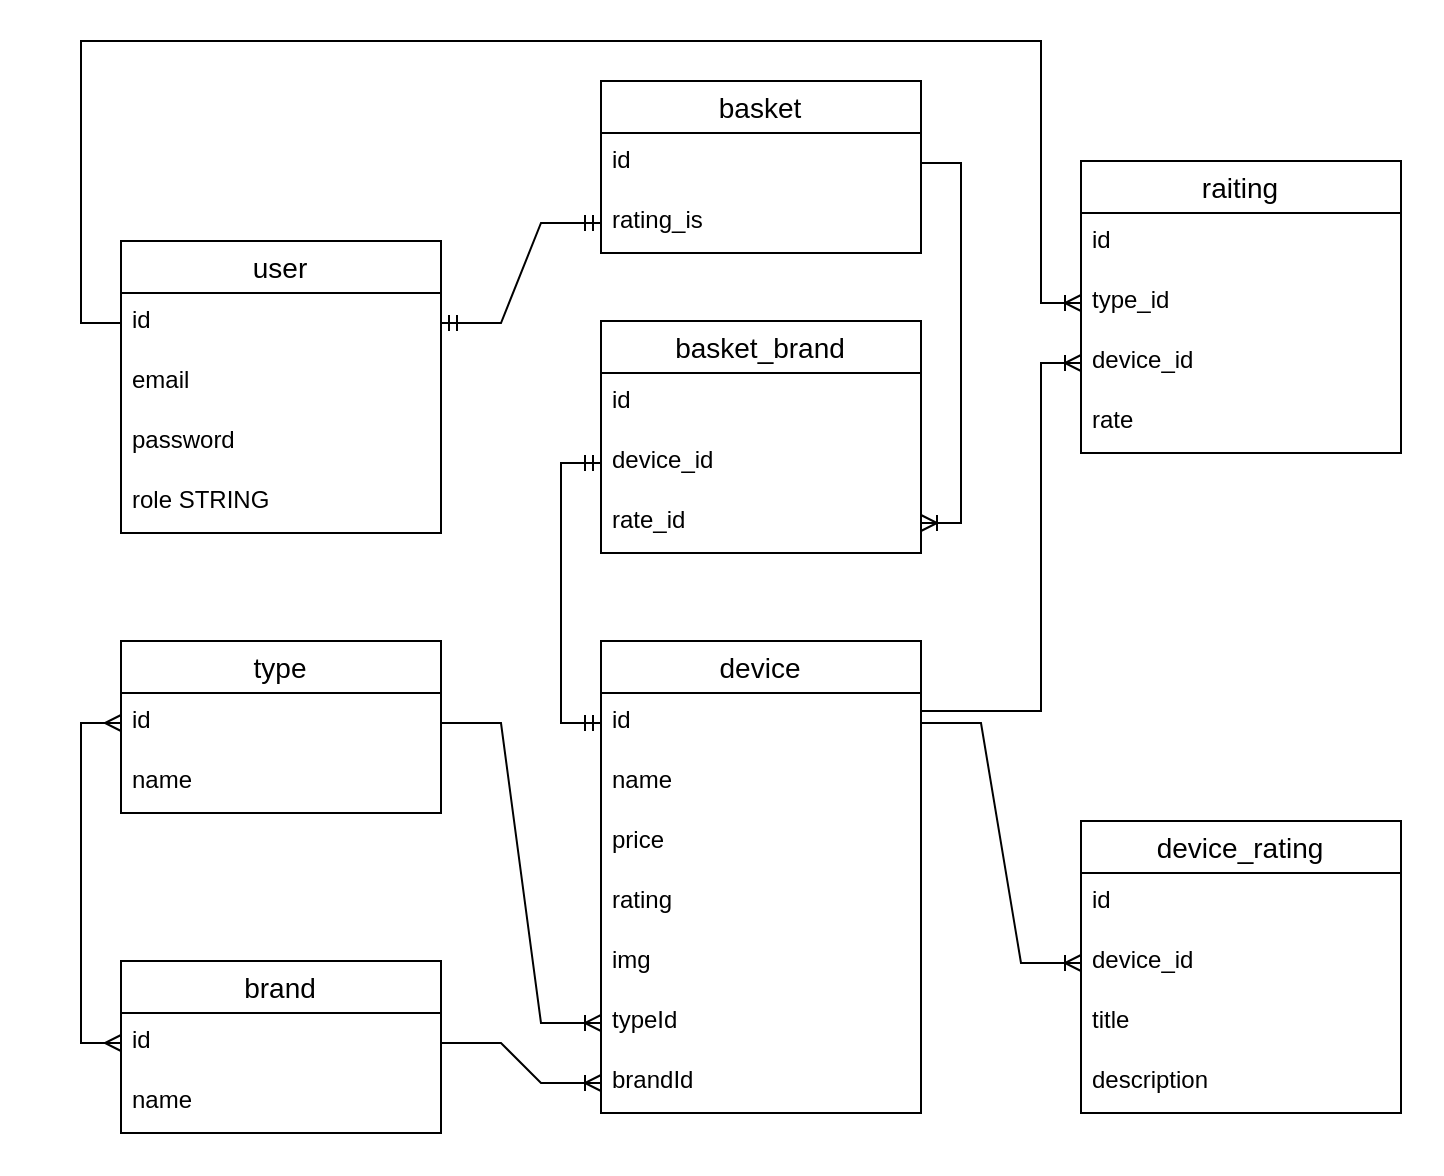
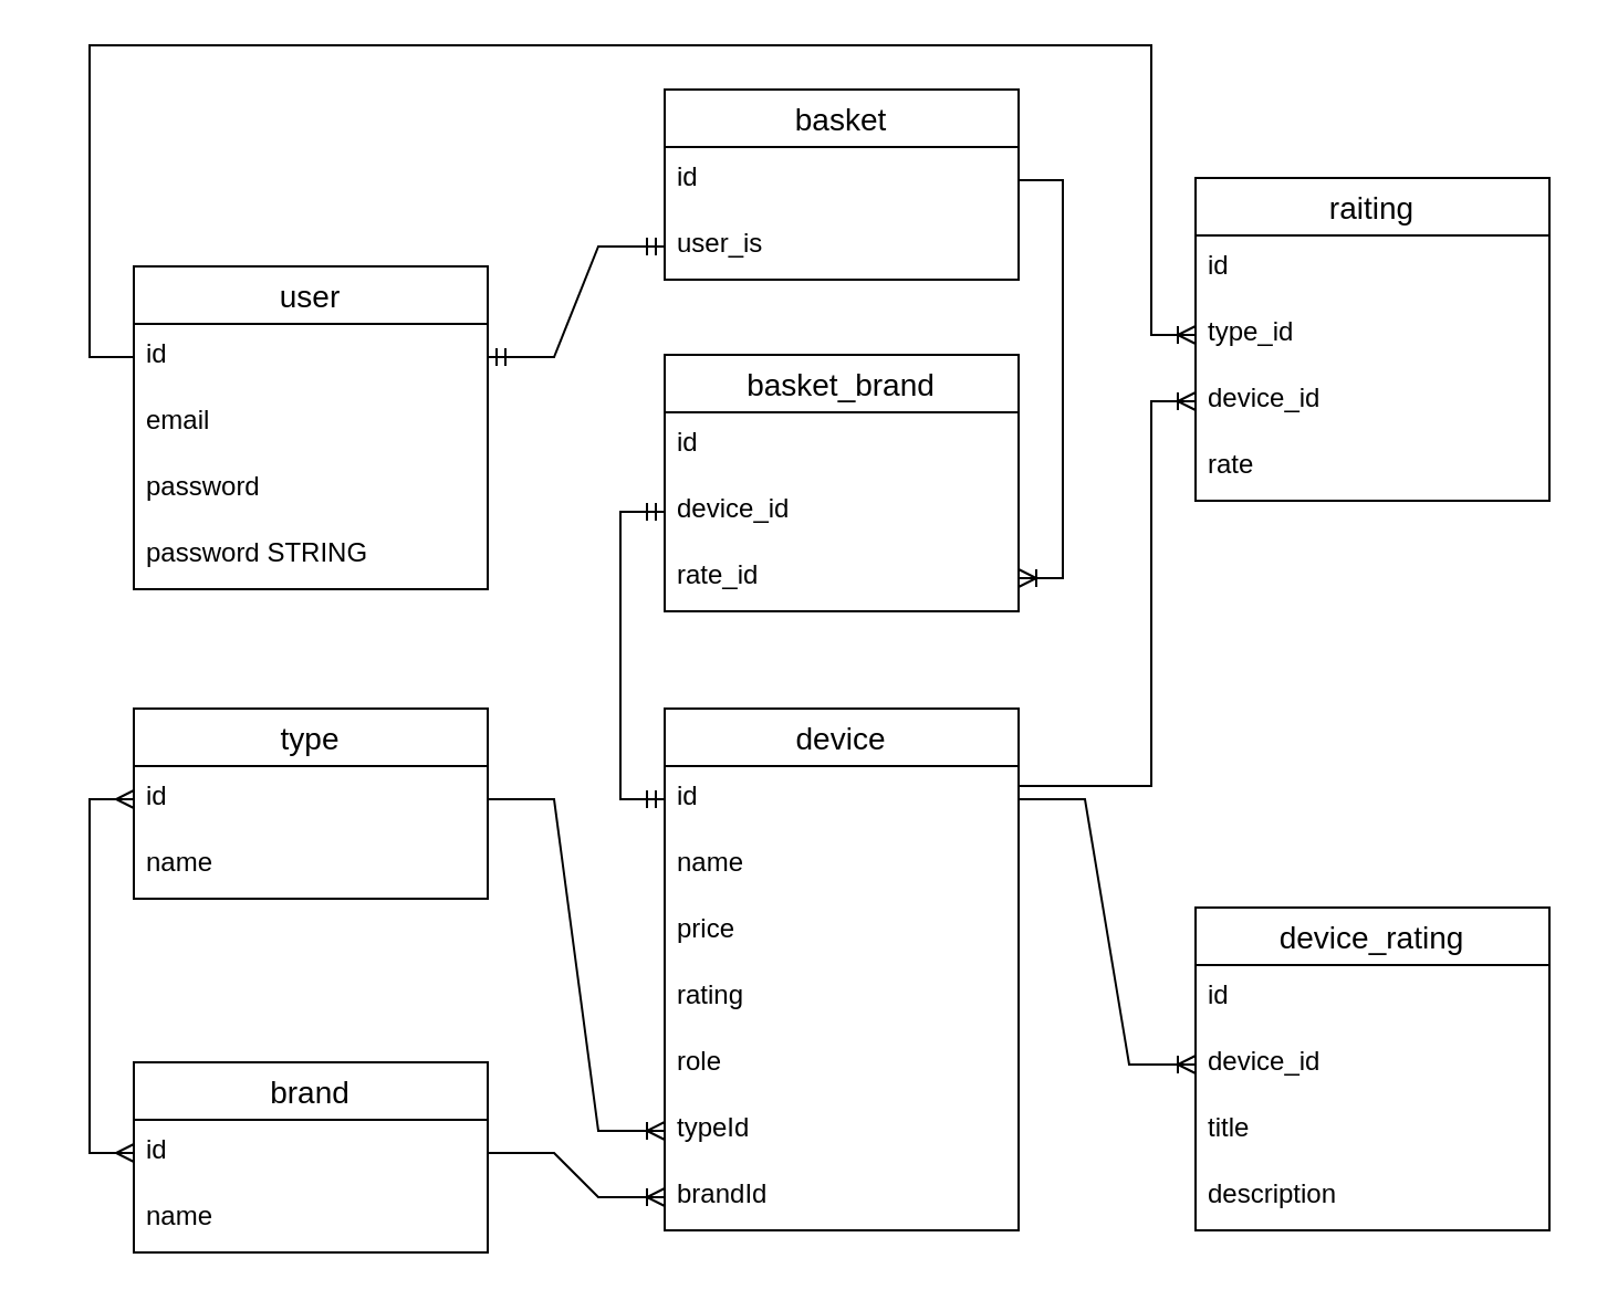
  <mxCell id="0" />
  <mxCell id="1" parent="0" />
  <mxCell id="2" value="" style="fontSize=12;html=1;endArrow=ERmany;startArrow=ERmany;rounded=0;exitX=0;exitY=0.5;exitDx=0;exitDy=0;edgeStyle=elbowEdgeStyle;entryX=0;entryY=0.5;entryDx=0;entryDy=0;elbow=vertical;" edge="1" parent="1" source="21" target="24"><mxGeometry width="100" height="100" relative="1" as="geometry"><mxPoint x="-70" y="270" as="sourcePoint" /><mxPoint x="40" y="450" as="targetPoint" /><Array as="points"><mxPoint x="40" y="440" /><mxPoint y="400" x="20" /></Array></mxGeometry></mxCell>
  <mxCell id="3" value="user" style="swimlane;fontStyle=0;childLayout=stackLayout;horizontal=1;startSize=26;horizontalStack=0;resizeParent=1;resizeParentMax=0;resizeLast=0;collapsible=1;marginBottom=0;align=center;fontSize=14;" vertex="1" parent="1"><mxGeometry x="60" y="120" width="160" height="146" as="geometry" /></mxCell>
  <mxCell id="4" value="id" style="text;strokeColor=none;fillColor=none;spacingLeft=4;spacingRight=4;overflow=hidden;rotatable=0;points=[[0,0.5],[1,0.5]];portConstraint=eastwest;fontSize=12;" vertex="1" parent="3"><mxGeometry y="26" width="160" height="30" as="geometry" /></mxCell>
  <mxCell id="5" value="email" style="text;strokeColor=none;fillColor=none;spacingLeft=4;spacingRight=4;overflow=hidden;rotatable=0;points=[[0,0.5],[1,0.5]];portConstraint=eastwest;fontSize=12;" vertex="1" parent="3"><mxGeometry y="56" width="160" height="30" as="geometry" /></mxCell>
  <mxCell id="6" value="password" style="text;strokeColor=none;fillColor=none;spacingLeft=4;spacingRight=4;overflow=hidden;rotatable=0;points=[[0,0.5],[1,0.5]];portConstraint=eastwest;fontSize=12;" vertex="1" parent="3"><mxGeometry y="86" width="160" height="30" as="geometry" /></mxCell>
- <mxCell id="7" value="role STRING" style="text;strokeColor=none;fillColor=none;spacingLeft=4;spacingRight=4;overflow=hidden;rotatable=0;points=[[0,0.5],[1,0.5]];portConstraint=eastwest;fontSize=12;" vertex="1" parent="3"><mxGeometry y="116" width="160" height="30" as="geometry" /></mxCell>
+ <mxCell id="7" value="password STRING" style="text;strokeColor=none;fillColor=none;spacingLeft=4;spacingRight=4;overflow=hidden;rotatable=0;points=[[0,0.5],[1,0.5]];portConstraint=eastwest;fontSize=12;" vertex="1" parent="3"><mxGeometry y="116" width="160" height="30" as="geometry" /></mxCell>
  <mxCell id="8" value="basket" style="swimlane;fontStyle=0;childLayout=stackLayout;horizontal=1;startSize=26;horizontalStack=0;resizeParent=1;resizeParentMax=0;resizeLast=0;collapsible=1;marginBottom=0;align=center;fontSize=14;" vertex="1" parent="1"><mxGeometry x="300" y="40" width="160" height="86" as="geometry" /></mxCell>
  <mxCell id="9" value="id" style="text;strokeColor=none;fillColor=none;spacingLeft=4;spacingRight=4;overflow=hidden;rotatable=0;points=[[0,0.5],[1,0.5]];portConstraint=eastwest;fontSize=12;" vertex="1" parent="8"><mxGeometry y="26" width="160" height="30" as="geometry" /></mxCell>
- <mxCell id="10" value="rating_is" style="text;strokeColor=none;fillColor=none;spacingLeft=4;spacingRight=4;overflow=hidden;rotatable=0;points=[[0,0.5],[1,0.5]];portConstraint=eastwest;fontSize=12;" vertex="1" parent="8"><mxGeometry y="56" width="160" height="30" as="geometry" /></mxCell>
+ <mxCell id="10" value="user_is" style="text;strokeColor=none;fillColor=none;spacingLeft=4;spacingRight=4;overflow=hidden;rotatable=0;points=[[0,0.5],[1,0.5]];portConstraint=eastwest;fontSize=12;" vertex="1" parent="8"><mxGeometry y="56" width="160" height="30" as="geometry" /></mxCell>
  <mxCell id="11" value="" style="edgeStyle=entityRelationEdgeStyle;fontSize=12;html=1;endArrow=ERmandOne;startArrow=ERmandOne;rounded=0;exitX=1;exitY=0.5;exitDx=0;exitDy=0;entryX=0;entryY=0.5;entryDx=0;entryDy=0;" edge="1" parent="1" source="4" target="10"><mxGeometry width="100" height="100" relative="1" as="geometry"><mxPoint x="340" y="360" as="sourcePoint" /><mxPoint x="440" y="260" as="targetPoint" /></mxGeometry></mxCell>
  <mxCell id="12" value="device" style="swimlane;fontStyle=0;childLayout=stackLayout;horizontal=1;startSize=26;horizontalStack=0;resizeParent=1;resizeParentMax=0;resizeLast=0;collapsible=1;marginBottom=0;align=center;fontSize=14;" vertex="1" parent="1"><mxGeometry x="300" y="320" width="160" height="236" as="geometry" /></mxCell>
  <mxCell id="13" value="id" style="text;strokeColor=none;fillColor=none;spacingLeft=4;spacingRight=4;overflow=hidden;rotatable=0;points=[[0,0.5],[1,0.5]];portConstraint=eastwest;fontSize=12;" vertex="1" parent="12"><mxGeometry y="26" width="160" height="30" as="geometry" /></mxCell>
  <mxCell id="14" value="name" style="text;strokeColor=none;fillColor=none;spacingLeft=4;spacingRight=4;overflow=hidden;rotatable=0;points=[[0,0.5],[1,0.5]];portConstraint=eastwest;fontSize=12;" vertex="1" parent="12"><mxGeometry y="56" width="160" height="30" as="geometry" /></mxCell>
  <mxCell id="15" value="price" style="text;strokeColor=none;fillColor=none;spacingLeft=4;spacingRight=4;overflow=hidden;rotatable=0;points=[[0,0.5],[1,0.5]];portConstraint=eastwest;fontSize=12;" vertex="1" parent="12"><mxGeometry y="86" width="160" height="30" as="geometry" /></mxCell>
  <mxCell id="16" value="rating" style="text;strokeColor=none;fillColor=none;spacingLeft=4;spacingRight=4;overflow=hidden;rotatable=0;points=[[0,0.5],[1,0.5]];portConstraint=eastwest;fontSize=12;" vertex="1" parent="12"><mxGeometry y="116" width="160" height="30" as="geometry" /></mxCell>
- <mxCell id="17" value="img" style="text;strokeColor=none;fillColor=none;spacingLeft=4;spacingRight=4;overflow=hidden;rotatable=0;points=[[0,0.5],[1,0.5]];portConstraint=eastwest;fontSize=12;" vertex="1" parent="12"><mxGeometry y="146" width="160" height="30" as="geometry" /></mxCell>
+ <mxCell id="17" value="role" style="text;strokeColor=none;fillColor=none;spacingLeft=4;spacingRight=4;overflow=hidden;rotatable=0;points=[[0,0.5],[1,0.5]];portConstraint=eastwest;fontSize=12;" vertex="1" parent="12"><mxGeometry y="146" width="160" height="30" as="geometry" /></mxCell>
  <mxCell id="18" value="typeId" style="text;strokeColor=none;fillColor=none;spacingLeft=4;spacingRight=4;overflow=hidden;rotatable=0;points=[[0,0.5],[1,0.5]];portConstraint=eastwest;fontSize=12;" vertex="1" parent="12"><mxGeometry y="176" width="160" height="30" as="geometry" /></mxCell>
  <mxCell id="19" value="brandId" style="text;strokeColor=none;fillColor=none;spacingLeft=4;spacingRight=4;overflow=hidden;rotatable=0;points=[[0,0.5],[1,0.5]];portConstraint=eastwest;fontSize=12;" vertex="1" parent="12"><mxGeometry y="206" width="160" height="30" as="geometry" /></mxCell>
  <mxCell id="20" value="type" style="swimlane;fontStyle=0;childLayout=stackLayout;horizontal=1;startSize=26;horizontalStack=0;resizeParent=1;resizeParentMax=0;resizeLast=0;collapsible=1;marginBottom=0;align=center;fontSize=14;" vertex="1" parent="1"><mxGeometry x="60" y="320" width="160" height="86" as="geometry" /></mxCell>
  <mxCell id="21" value="id" style="text;strokeColor=none;fillColor=none;spacingLeft=4;spacingRight=4;overflow=hidden;rotatable=0;points=[[0,0.5],[1,0.5]];portConstraint=eastwest;fontSize=12;" vertex="1" parent="20"><mxGeometry y="26" width="160" height="30" as="geometry" /></mxCell>
  <mxCell id="22" value="name" style="text;strokeColor=none;fillColor=none;spacingLeft=4;spacingRight=4;overflow=hidden;rotatable=0;points=[[0,0.5],[1,0.5]];portConstraint=eastwest;fontSize=12;" vertex="1" parent="20"><mxGeometry y="56" width="160" height="30" as="geometry" /></mxCell>
  <mxCell id="23" value="brand" style="swimlane;fontStyle=0;childLayout=stackLayout;horizontal=1;startSize=26;horizontalStack=0;resizeParent=1;resizeParentMax=0;resizeLast=0;collapsible=1;marginBottom=0;align=center;fontSize=14;" vertex="1" parent="1"><mxGeometry x="60" y="480" width="160" height="86" as="geometry" /></mxCell>
  <mxCell id="24" value="id" style="text;strokeColor=none;fillColor=none;spacingLeft=4;spacingRight=4;overflow=hidden;rotatable=0;points=[[0,0.5],[1,0.5]];portConstraint=eastwest;fontSize=12;" vertex="1" parent="23"><mxGeometry y="26" width="160" height="30" as="geometry" /></mxCell>
  <mxCell id="25" value="name" style="text;strokeColor=none;fillColor=none;spacingLeft=4;spacingRight=4;overflow=hidden;rotatable=0;points=[[0,0.5],[1,0.5]];portConstraint=eastwest;fontSize=12;" vertex="1" parent="23"><mxGeometry y="56" width="160" height="30" as="geometry" /></mxCell>
  <mxCell id="26" value="" style="edgeStyle=entityRelationEdgeStyle;fontSize=12;html=1;endArrow=ERoneToMany;rounded=0;exitX=1;exitY=0.5;exitDx=0;exitDy=0;entryX=0;entryY=0.5;entryDx=0;entryDy=0;" edge="1" parent="1" source="21" target="18"><mxGeometry width="100" height="100" relative="1" as="geometry"><mxPoint x="180" y="460" as="sourcePoint" /><mxPoint x="280" y="360" as="targetPoint" /></mxGeometry></mxCell>
  <mxCell id="27" value="" style="edgeStyle=entityRelationEdgeStyle;fontSize=12;html=1;endArrow=ERoneToMany;rounded=0;exitX=1;exitY=0.5;exitDx=0;exitDy=0;entryX=0;entryY=0.5;entryDx=0;entryDy=0;" edge="1" parent="1" source="24" target="19"><mxGeometry width="100" height="100" relative="1" as="geometry"><mxPoint x="180" y="460" as="sourcePoint" /><mxPoint x="280" y="360" as="targetPoint" /></mxGeometry></mxCell>
  <mxCell id="28" value="device_rating" style="swimlane;fontStyle=0;childLayout=stackLayout;horizontal=1;startSize=26;horizontalStack=0;resizeParent=1;resizeParentMax=0;resizeLast=0;collapsible=1;marginBottom=0;align=center;fontSize=14;" vertex="1" parent="1"><mxGeometry x="540" y="410" width="160" height="146" as="geometry" /></mxCell>
  <mxCell id="29" value="id" style="text;strokeColor=none;fillColor=none;spacingLeft=4;spacingRight=4;overflow=hidden;rotatable=0;points=[[0,0.5],[1,0.5]];portConstraint=eastwest;fontSize=12;" vertex="1" parent="28"><mxGeometry y="26" width="160" height="30" as="geometry" /></mxCell>
  <mxCell id="30" value="device_id" style="text;strokeColor=none;fillColor=none;spacingLeft=4;spacingRight=4;overflow=hidden;rotatable=0;points=[[0,0.5],[1,0.5]];portConstraint=eastwest;fontSize=12;" vertex="1" parent="28"><mxGeometry y="56" width="160" height="30" as="geometry" /></mxCell>
  <mxCell id="31" value="title" style="text;strokeColor=none;fillColor=none;spacingLeft=4;spacingRight=4;overflow=hidden;rotatable=0;points=[[0,0.5],[1,0.5]];portConstraint=eastwest;fontSize=12;" vertex="1" parent="28"><mxGeometry y="86" width="160" height="30" as="geometry" /></mxCell>
  <mxCell id="32" value="description" style="text;strokeColor=none;fillColor=none;spacingLeft=4;spacingRight=4;overflow=hidden;rotatable=0;points=[[0,0.5],[1,0.5]];portConstraint=eastwest;fontSize=12;" vertex="1" parent="28"><mxGeometry y="116" width="160" height="30" as="geometry" /></mxCell>
  <mxCell id="33" value="" style="edgeStyle=entityRelationEdgeStyle;fontSize=12;html=1;endArrow=ERoneToMany;rounded=0;elbow=vertical;exitX=1;exitY=0.5;exitDx=0;exitDy=0;entryX=0;entryY=0.5;entryDx=0;entryDy=0;" edge="1" parent="1" source="13" target="30"><mxGeometry width="100" height="100" relative="1" as="geometry"><mxPoint x="520" y="550" as="sourcePoint" /><mxPoint x="620" y="450" as="targetPoint" /></mxGeometry></mxCell>
  <mxCell id="34" value="basket_brand" style="swimlane;fontStyle=0;childLayout=stackLayout;horizontal=1;startSize=26;horizontalStack=0;resizeParent=1;resizeParentMax=0;resizeLast=0;collapsible=1;marginBottom=0;align=center;fontSize=14;" vertex="1" parent="1"><mxGeometry x="300" y="160" width="160" height="116" as="geometry" /></mxCell>
  <mxCell id="35" value="id" style="text;strokeColor=none;fillColor=none;spacingLeft=4;spacingRight=4;overflow=hidden;rotatable=0;points=[[0,0.5],[1,0.5]];portConstraint=eastwest;fontSize=12;" vertex="1" parent="34"><mxGeometry y="26" width="160" height="30" as="geometry" /></mxCell>
  <mxCell id="36" value="device_id" style="text;strokeColor=none;fillColor=none;spacingLeft=4;spacingRight=4;overflow=hidden;rotatable=0;points=[[0,0.5],[1,0.5]];portConstraint=eastwest;fontSize=12;" vertex="1" parent="34"><mxGeometry y="56" width="160" height="30" as="geometry" /></mxCell>
  <mxCell id="37" value="rate_id" style="text;strokeColor=none;fillColor=none;spacingLeft=4;spacingRight=4;overflow=hidden;rotatable=0;points=[[0,0.5],[1,0.5]];portConstraint=eastwest;fontSize=12;" vertex="1" parent="34"><mxGeometry y="86" width="160" height="30" as="geometry" /></mxCell>
  <mxCell id="38" value="" style="edgeStyle=elbowEdgeStyle;fontSize=12;html=1;endArrow=ERoneToMany;rounded=0;exitX=1;exitY=0.5;exitDx=0;exitDy=0;entryX=1;entryY=0.5;entryDx=0;entryDy=0;" edge="1" parent="1" source="9" target="37"><mxGeometry width="100" height="100" relative="1" as="geometry"><mxPoint x="490" y="160" as="sourcePoint" /><mxPoint x="590" y="60" as="targetPoint" /><Array as="points"><mxPoint x="480" y="170" /></Array></mxGeometry></mxCell>
  <mxCell id="39" value="" style="edgeStyle=elbowEdgeStyle;fontSize=12;html=1;endArrow=ERmandOne;startArrow=ERmandOne;rounded=0;entryX=0;entryY=0.5;entryDx=0;entryDy=0;exitX=0;exitY=0.5;exitDx=0;exitDy=0;" edge="1" parent="1" source="13" target="36"><mxGeometry width="100" height="100" relative="1" as="geometry"><mxPoint x="240" y="350" as="sourcePoint" /><mxPoint x="390" y="260" as="targetPoint" /><Array as="points"><mxPoint x="280" y="270" /><mxPoint x="260" y="280" /></Array></mxGeometry></mxCell>
  <mxCell id="40" value="raiting" style="swimlane;fontStyle=0;childLayout=stackLayout;horizontal=1;startSize=26;horizontalStack=0;resizeParent=1;resizeParentMax=0;resizeLast=0;collapsible=1;marginBottom=0;align=center;fontSize=14;" vertex="1" parent="1"><mxGeometry x="540" y="80" width="160" height="146" as="geometry" /></mxCell>
  <mxCell id="41" value="id" style="text;strokeColor=none;fillColor=none;spacingLeft=4;spacingRight=4;overflow=hidden;rotatable=0;points=[[0,0.5],[1,0.5]];portConstraint=eastwest;fontSize=12;" vertex="1" parent="40"><mxGeometry y="26" width="160" height="30" as="geometry" /></mxCell>
  <mxCell id="42" value="type_id" style="text;strokeColor=none;fillColor=none;spacingLeft=4;spacingRight=4;overflow=hidden;rotatable=0;points=[[0,0.5],[1,0.5]];portConstraint=eastwest;fontSize=12;" vertex="1" parent="40"><mxGeometry y="56" width="160" height="30" as="geometry" /></mxCell>
  <mxCell id="43" value="device_id" style="text;strokeColor=none;fillColor=none;spacingLeft=4;spacingRight=4;overflow=hidden;rotatable=0;points=[[0,0.5],[1,0.5]];portConstraint=eastwest;fontSize=12;" vertex="1" parent="40"><mxGeometry y="86" width="160" height="30" as="geometry" /></mxCell>
  <mxCell id="44" value="rate" style="text;strokeColor=none;fillColor=none;spacingLeft=4;spacingRight=4;overflow=hidden;rotatable=0;points=[[0,0.5],[1,0.5]];portConstraint=eastwest;fontSize=12;" vertex="1" parent="40"><mxGeometry y="116" width="160" height="30" as="geometry" /></mxCell>
  <mxCell id="45" value="" style="edgeStyle=elbowEdgeStyle;fontSize=12;html=1;endArrow=ERoneToMany;rounded=0;exitX=1;exitY=0.3;exitDx=0;exitDy=0;exitPerimeter=0;entryX=0;entryY=0.5;entryDx=0;entryDy=0;" edge="1" parent="1" source="13" target="43"><mxGeometry width="100" height="100" relative="1" as="geometry"><mxPoint x="520" y="360" as="sourcePoint" /><mxPoint x="620" y="260" as="targetPoint" /><Array as="points"><mxPoint x="520" y="270" /></Array></mxGeometry></mxCell>
  <mxCell id="46" value="" style="edgeStyle=orthogonalEdgeStyle;fontSize=12;html=1;endArrow=ERoneToMany;rounded=0;entryX=0;entryY=0.5;entryDx=0;entryDy=0;exitX=0;exitY=0.5;exitDx=0;exitDy=0;" edge="1" parent="1" source="4" target="42"><mxGeometry width="100" height="100" relative="1" as="geometry"><mxPoint x="-10" y="160" as="sourcePoint" /><mxPoint x="510" y="260" as="targetPoint" /><Array as="points"><mxPoint x="40" y="161" /><mxPoint x="40" y="20" /><mxPoint x="520" y="20" /><mxPoint x="520" y="151" /></Array></mxGeometry></mxCell>
